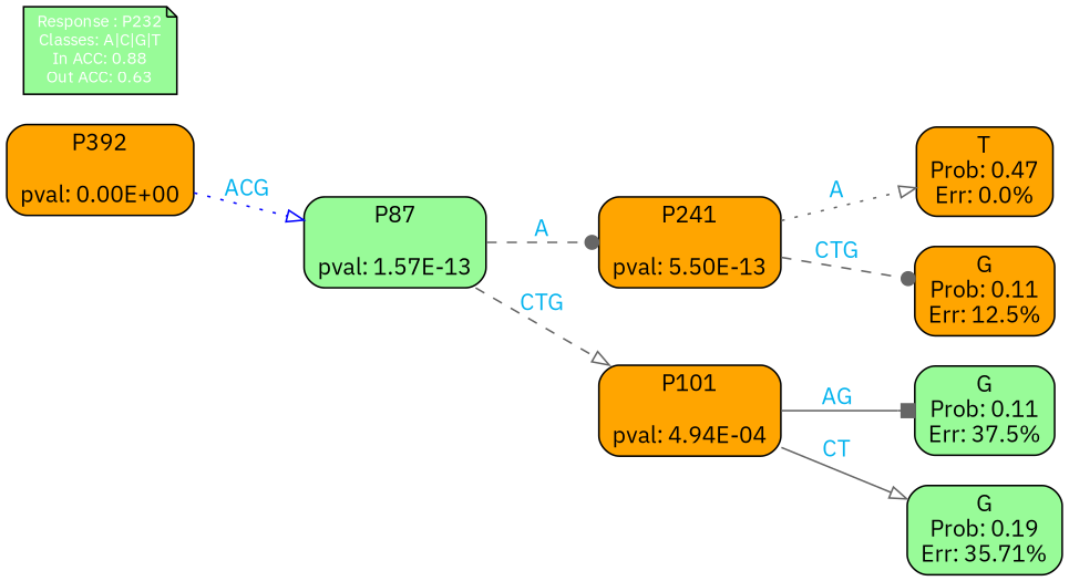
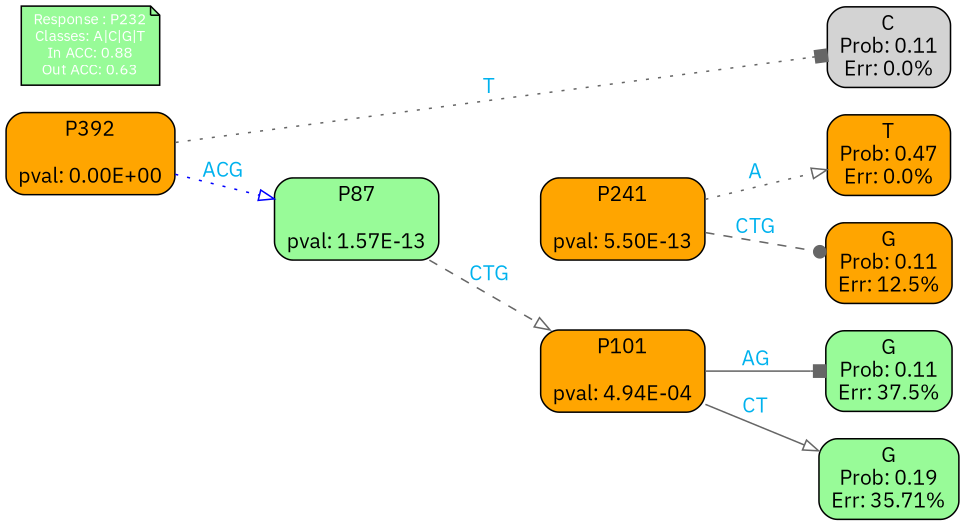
  digraph {
    fontname="IBM Plex Sans"
    rankdir=LR
    ranksep=equally
    splines=polylines
    node [color=black fillcolor=orange fontname="IBM Plex Sans" shape=box style="filled, rounded"]
    edge [arrowhead=onormal color=gray40 fontcolor=deepskyblue2 fontname="IBM Plex Sans" style=dotted]
    n1 [label="T\nProb: 0.47\nErr: 0.0%"]
    n2 [label="G\nProb: 0.11\nErr: 12.5%"]
    n3 [fillcolor=palegreen label="G\nProb: 0.11\nErr: 37.5%"]
    n4 [fillcolor=palegreen label="G\nProb: 0.19\nErr: 35.71%"]
+   n5 [fillcolor=lightgrey label="C\nProb: 0.11\nErr: 0.0%"]
    n6 [align=left fillcolor=palegreen fontcolor=white fontsize=10 label="Response : P232\nClasses: A|C|G|T\nIn ACC: 0.88\nOut ACC: 0.63\n" shape=note style=filled]
    n7 [label="P392\n\npval: 0.00E+00"]
    n8 [fillcolor=palegreen label="P87\n\npval: 1.57E-13"]
    n9 [label="P241\n\npval: 5.50E-13"]
    n10 [label="P101\n\npval: 4.94E-04"]
    subgraph sub_1 {
      rank=same
      n1
      n2
      n3
      n4
+     n5
    }
    subgraph sub_2 {
      rank=same
      n6
      n7
    }
+   n7 -> n5 [arrowhead=box label=T]
    n7 -> n8 [color=blue label=ACG]
-   n8 -> n9 [arrowhead=dot label=A style=dashed]
    n8 -> n10 [label=CTG style=dashed]
    n9 -> n1 [label=A]
    n9 -> n2 [arrowhead=dot label=CTG style=dashed]
    n10 -> n3 [arrowhead=box label=AG style=solid]
    n10 -> n4 [label=CT style=solid]
  }
